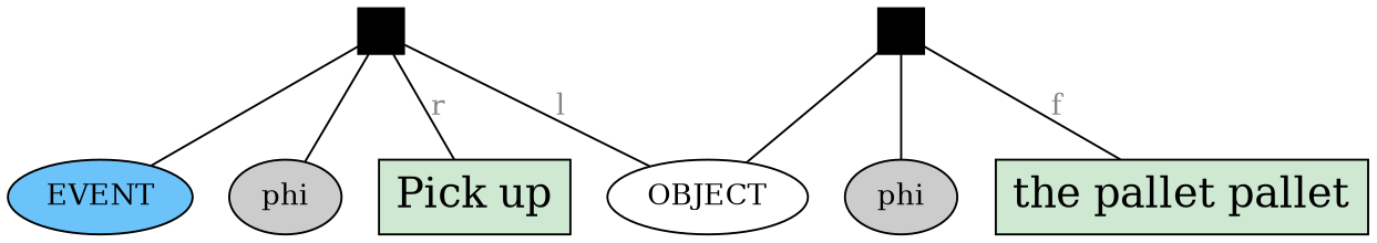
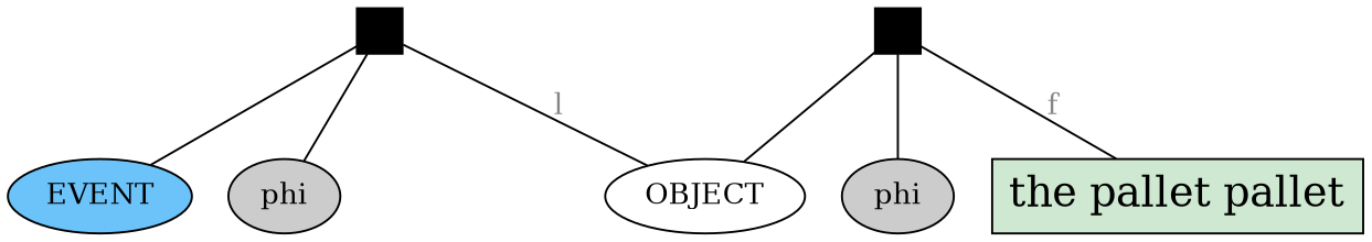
  graph {
    node [fillcolor="#CCCCCC" style=filled]
    edge [fontcolor="#858585"]
    n1 [fillcolor="#6BC3FA" label=EVENT]
    n2 [label=phi]
-   n3 [fillcolor="#CFE8D2" fontsize=20 label="Pick up" shape=box]
    n4 [label=OBJECT fillcolor="" style=""]
    n5 [label=phi]
    n6 [fillcolor="#CFE8D2" fontsize=20 label="the pallet pallet" shape=box]
    2 [fillcolor="#000000" fixedsize=true height=0.3 shape=box width=0.3]
    6 [fillcolor="#000000" fixedsize=true height=0.3 shape=box width=0.3]
    2 -- n1 [label=" "]
    2 -- n2 [label=" "]
-   2 -- n3 [label=r]
    2 -- n4 [label=l]
    6 -- n4 [label=" "]
    6 -- n5 [label=" "]
    6 -- n6 [label=f]
  }
